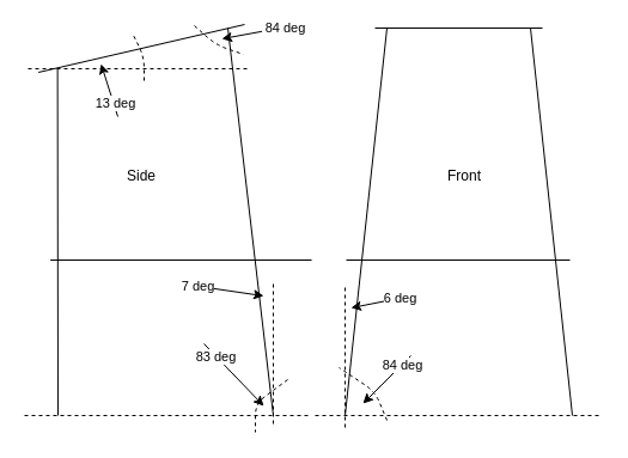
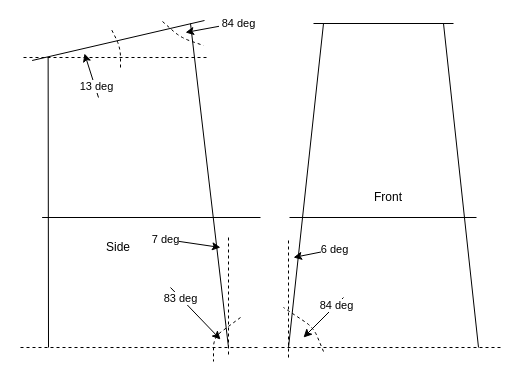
  <mxCell id="0" />
  <mxCell id="1" parent="0" />
  <mxCell id="2" value="" style="endArrow=none;html=1;shadow=0;strokeWidth=1;" parent="1" edge="1"><mxGeometry width="50" height="50" relative="1" as="geometry"><mxPoint x="48" y="347" as="sourcePoint" /><mxPoint x="47.64" y="57" as="targetPoint" /></mxGeometry></mxCell>
  <mxCell id="3" value="" style="endArrow=none;html=1;shadow=0;strokeWidth=1;" parent="1" edge="1"><mxGeometry width="50" height="50" relative="1" as="geometry"><mxPoint x="228" y="347" as="sourcePoint" /><mxPoint x="190" y="23" as="targetPoint" /></mxGeometry></mxCell>
  <mxCell id="4" value="" style="endArrow=none;html=1;shadow=0;strokeWidth=1;" parent="1" edge="1"><mxGeometry width="50" height="50" relative="1" as="geometry"><mxPoint x="204" y="20" as="sourcePoint" /><mxPoint x="31.64" y="60" as="targetPoint" /></mxGeometry></mxCell>
  <mxCell id="5" value="" style="endArrow=none;html=1;shadow=0;strokeWidth=1;" parent="1" edge="1"><mxGeometry width="50" height="50" relative="1" as="geometry"><mxPoint x="41.64" y="217" as="sourcePoint" /><mxPoint x="260" y="217" as="targetPoint" /></mxGeometry></mxCell>
  <mxCell id="6" value="" style="endArrow=none;html=1;shadow=0;strokeWidth=1;" parent="1" edge="1"><mxGeometry width="50" height="50" relative="1" as="geometry"><mxPoint x="288" y="347" as="sourcePoint" /><mxPoint x="323" y="23" as="targetPoint" /></mxGeometry></mxCell>
  <mxCell id="7" value="" style="endArrow=none;html=1;shadow=0;strokeWidth=1;" parent="1" edge="1"><mxGeometry width="50" height="50" relative="1" as="geometry"><mxPoint x="478" y="347" as="sourcePoint" /><mxPoint x="443" y="23" as="targetPoint" /></mxGeometry></mxCell>
  <mxCell id="8" value="" style="endArrow=none;html=1;shadow=0;strokeWidth=1;" parent="1" edge="1"><mxGeometry width="50" height="50" relative="1" as="geometry"><mxPoint x="453" y="23" as="sourcePoint" /><mxPoint x="313" y="23" as="targetPoint" /></mxGeometry></mxCell>
  <mxCell id="9" value="" style="endArrow=none;html=1;shadow=0;strokeWidth=1;" parent="1" edge="1"><mxGeometry width="50" height="50" relative="1" as="geometry"><mxPoint x="289" y="217" as="sourcePoint" /><mxPoint x="476" y="217" as="targetPoint" /></mxGeometry></mxCell>
  <mxCell id="10" value="" style="endArrow=none;html=1;strokeWidth=1;dashed=1;" edge="1" parent="1"><mxGeometry width="50" height="50" relative="1" as="geometry"><mxPoint x="23" y="57" as="sourcePoint" /><mxPoint x="208" y="57" as="targetPoint" /></mxGeometry></mxCell>
  <mxCell id="11" value="" style="endArrow=classic;html=1;strokeWidth=1;" edge="1" parent="1"><mxGeometry width="50" height="50" relative="1" as="geometry"><mxPoint x="98" y="97" as="sourcePoint" /><mxPoint x="84" y="53" as="targetPoint" /></mxGeometry></mxCell>
  <mxCell id="12" value="13 deg" style="edgeLabel;html=1;align=center;verticalAlign=middle;resizable=0;points=[];" vertex="1" connectable="0" parent="11"><mxGeometry x="-0.484" y="-1" relative="1" as="geometry"><mxPoint as="offset" /></mxGeometry></mxCell>
  <mxCell id="13" value="" style="endArrow=none;html=1;strokeWidth=1;dashed=1;" edge="1" parent="1"><mxGeometry width="50" height="50" relative="1" as="geometry"><mxPoint x="120" y="67" as="sourcePoint" /><mxPoint x="110" y="27" as="targetPoint" /><Array as="points"><mxPoint x="120" y="47" /></Array></mxGeometry></mxCell>
  <mxCell id="14" value="" style="endArrow=none;html=1;strokeWidth=1;dashed=1;" edge="1" parent="1"><mxGeometry width="50" height="50" relative="1" as="geometry"><mxPoint x="162" y="21" as="sourcePoint" /><mxPoint x="203" y="45" as="targetPoint" /><Array as="points"><mxPoint x="180" y="37" /></Array></mxGeometry></mxCell>
  <mxCell id="15" value="" style="endArrow=classic;html=1;strokeWidth=1;" edge="1" parent="1"><mxGeometry width="50" height="50" relative="1" as="geometry"><mxPoint x="250" y="20" as="sourcePoint" /><mxPoint x="185" y="32" as="targetPoint" /></mxGeometry></mxCell>
  <mxCell id="16" value="&amp;nbsp;84 deg&amp;nbsp;" style="edgeLabel;html=1;align=center;verticalAlign=middle;resizable=0;points=[];" vertex="1" connectable="0" parent="15"><mxGeometry x="-0.608" relative="1" as="geometry"><mxPoint as="offset" /></mxGeometry></mxCell>
  <mxCell id="17" value="" style="endArrow=none;html=1;strokeWidth=1;dashed=1;" edge="1" parent="1"><mxGeometry width="50" height="50" relative="1" as="geometry"><mxPoint x="20" y="347" as="sourcePoint" /><mxPoint x="260" y="347" as="targetPoint" /></mxGeometry></mxCell>
  <mxCell id="18" value="" style="endArrow=none;html=1;strokeWidth=1;dashed=1;" edge="1" parent="1"><mxGeometry width="50" height="50" relative="1" as="geometry"><mxPoint x="240" y="317" as="sourcePoint" /><mxPoint x="213" y="361" as="targetPoint" /><Array as="points"><mxPoint x="213" y="337" /></Array></mxGeometry></mxCell>
  <mxCell id="19" value="" style="endArrow=classic;html=1;strokeWidth=1;" edge="1" parent="1"><mxGeometry width="50" height="50" relative="1" as="geometry"><mxPoint x="170" y="287" as="sourcePoint" /><mxPoint x="220" y="339" as="targetPoint" /></mxGeometry></mxCell>
  <mxCell id="20" value="83 deg" style="edgeLabel;html=1;align=center;verticalAlign=middle;resizable=0;points=[];" vertex="1" connectable="0" parent="19"><mxGeometry x="-0.608" relative="1" as="geometry"><mxPoint as="offset" /></mxGeometry></mxCell>
  <mxCell id="21" value="" style="endArrow=none;html=1;strokeWidth=1;dashed=1;" edge="1" parent="1"><mxGeometry width="50" height="50" relative="1" as="geometry"><mxPoint x="263" y="347" as="sourcePoint" /><mxPoint x="503" y="347" as="targetPoint" /></mxGeometry></mxCell>
  <mxCell id="22" value="" style="endArrow=none;html=1;strokeWidth=1;dashed=1;" edge="1" parent="1"><mxGeometry width="50" height="50" relative="1" as="geometry"><mxPoint x="323" y="351" as="sourcePoint" /><mxPoint x="283" y="307" as="targetPoint" /><Array as="points"><mxPoint x="313" y="327" /></Array></mxGeometry></mxCell>
  <mxCell id="23" value="" style="endArrow=classic;html=1;strokeWidth=1;" edge="1" parent="1"><mxGeometry width="50" height="50" relative="1" as="geometry"><mxPoint x="343" y="297" as="sourcePoint" /><mxPoint x="303" y="337" as="targetPoint" /></mxGeometry></mxCell>
  <mxCell id="24" value="84 deg" style="edgeLabel;html=1;align=center;verticalAlign=middle;resizable=0;points=[];" vertex="1" connectable="0" parent="23"><mxGeometry x="-0.608" relative="1" as="geometry"><mxPoint as="offset" /></mxGeometry></mxCell>
  <mxCell id="25" value="" style="endArrow=none;html=1;strokeWidth=1;dashed=1;" edge="1" parent="1"><mxGeometry width="50" height="50" relative="1" as="geometry"><mxPoint x="288" y="240" as="sourcePoint" /><mxPoint x="288" y="357" as="targetPoint" /></mxGeometry></mxCell>
  <mxCell id="26" value="" style="endArrow=classic;html=1;strokeWidth=1;" edge="1" parent="1"><mxGeometry width="50" height="50" relative="1" as="geometry"><mxPoint x="343" y="247" as="sourcePoint" /><mxPoint x="293" y="257" as="targetPoint" /></mxGeometry></mxCell>
  <mxCell id="27" value="6 deg" style="edgeLabel;html=1;align=center;verticalAlign=middle;resizable=0;points=[];" vertex="1" connectable="0" parent="26"><mxGeometry x="-0.608" relative="1" as="geometry"><mxPoint as="offset" /></mxGeometry></mxCell>
  <mxCell id="28" value="" style="endArrow=none;html=1;strokeWidth=1;dashed=1;" edge="1" parent="1"><mxGeometry width="50" height="50" relative="1" as="geometry"><mxPoint x="228" y="237" as="sourcePoint" /><mxPoint x="228" y="357" as="targetPoint" /></mxGeometry></mxCell>
  <mxCell id="29" value="" style="endArrow=classic;html=1;strokeWidth=1;" edge="1" parent="1"><mxGeometry width="50" height="50" relative="1" as="geometry"><mxPoint x="152" y="237" as="sourcePoint" /><mxPoint x="220" y="247" as="targetPoint" /></mxGeometry></mxCell>
  <mxCell id="30" value="7 deg" style="edgeLabel;html=1;align=center;verticalAlign=middle;resizable=0;points=[];" vertex="1" connectable="0" parent="29"><mxGeometry x="-0.608" relative="1" as="geometry"><mxPoint as="offset" /></mxGeometry></mxCell>
- <mxCell id="31" value="Front" style="text;html=1;strokeColor=none;fillColor=none;align=center;verticalAlign=middle;whiteSpace=wrap;rounded=0;" vertex="1" parent="1"><mxGeometry x="368" y="137" width="40" height="20" as="geometry" /></mxCell>
- <mxCell id="32" value="Side" style="text;html=1;strokeColor=none;fillColor=none;align=center;verticalAlign=middle;whiteSpace=wrap;rounded=0;" vertex="1" parent="1"><mxGeometry x="98" y="137" width="40" height="20" as="geometry" /></mxCell>
+ <mxCell id="31" value="Front" style="text;html=1;strokeColor=none;fillColor=none;align=center;verticalAlign=middle;whiteSpace=wrap;rounded=0;" vertex="1" parent="1"><mxGeometry x="368" y="187" width="40" height="20" as="geometry" /></mxCell>
+ <mxCell id="32" value="Side" style="text;html=1;strokeColor=none;fillColor=none;align=center;verticalAlign=middle;whiteSpace=wrap;rounded=0;" vertex="1" parent="1"><mxGeometry x="98" y="237" width="40" height="20" as="geometry" /></mxCell>
